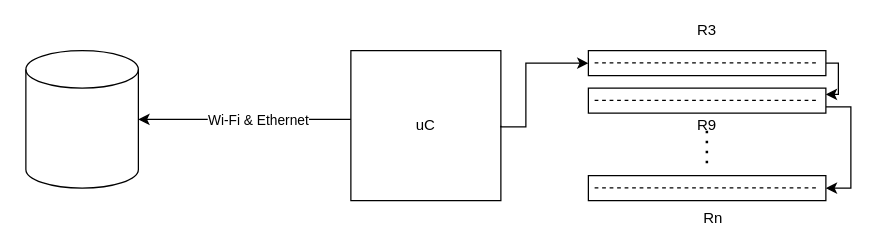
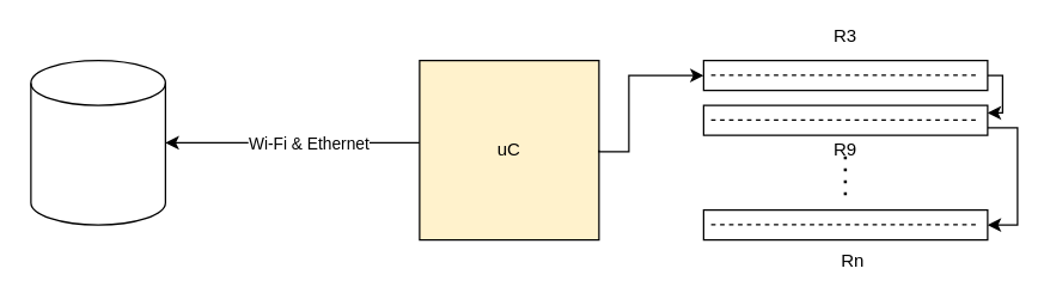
  <mxCell id="0" />
  <mxCell id="1" parent="0" />
  <mxCell id="2" style="edgeStyle=orthogonalEdgeStyle;rounded=0;orthogonalLoop=1;jettySize=auto;html=1;" edge="1" parent="1" source="4" target="18"><mxGeometry relative="1" as="geometry"><Array as="points"><mxPoint x="240" y="95" /><mxPoint x="240" y="95" /></Array></mxGeometry></mxCell>
  <mxCell id="3" value="Wi-Fi &amp;amp; Ethernet" style="edgeLabel;html=1;align=center;verticalAlign=middle;resizable=0;points=[];" vertex="1" connectable="0" parent="2"><mxGeometry x="-0.115" relative="1" as="geometry"><mxPoint as="offset" /></mxGeometry></mxCell>
- <mxCell id="4" value="uC" style="whiteSpace=wrap;html=1;aspect=fixed;" parent="1" vertex="1"><mxGeometry x="280" y="40" width="120" height="120" as="geometry" /></mxCell>
+ <mxCell id="4" value="uC" style="whiteSpace=wrap;html=1;aspect=fixed;fillColor=#fff2cc;" parent="1" vertex="1"><mxGeometry x="280" y="40" width="120" height="120" as="geometry" /></mxCell>
  <mxCell id="5" value="" style="edgeStyle=orthogonalEdgeStyle;rounded=0;orthogonalLoop=1;jettySize=auto;html=1;entryX=0.5;entryY=1;entryDx=0;entryDy=0;" edge="1" parent="1" target="7"><mxGeometry relative="1" as="geometry"><mxPoint x="400" y="100" as="sourcePoint" /><Array as="points"><mxPoint x="400" y="101" /><mxPoint x="420" y="101" /><mxPoint x="420" y="50" /></Array></mxGeometry></mxCell>
  <mxCell id="6" style="edgeStyle=orthogonalEdgeStyle;rounded=0;orthogonalLoop=1;jettySize=auto;html=1;entryX=0.25;entryY=0;entryDx=0;entryDy=0;" edge="1" parent="1" source="7" target="10"><mxGeometry relative="1" as="geometry"><Array as="points"><mxPoint x="670" y="50" /><mxPoint x="670" y="75" /></Array></mxGeometry></mxCell>
  <mxCell id="7" value="" style="rounded=0;whiteSpace=wrap;html=1;direction=south;" parent="1" vertex="1"><mxGeometry x="470" y="40" width="190" height="20" as="geometry" /></mxCell>
  <mxCell id="8" value="" style="endArrow=none;dashed=1;html=1;rounded=0;" edge="1" parent="1"><mxGeometry width="50" height="50" relative="1" as="geometry"><mxPoint x="475" y="49.8" as="sourcePoint" /><mxPoint x="655" y="49.8" as="targetPoint" /></mxGeometry></mxCell>
  <mxCell id="9" style="edgeStyle=orthogonalEdgeStyle;rounded=0;orthogonalLoop=1;jettySize=auto;html=1;exitX=0.75;exitY=0;exitDx=0;exitDy=0;entryX=0.5;entryY=0;entryDx=0;entryDy=0;" edge="1" parent="1" source="10" target="12"><mxGeometry relative="1" as="geometry"><Array as="points"><mxPoint x="680" y="85" /><mxPoint x="680" y="150" /></Array></mxGeometry></mxCell>
  <mxCell id="10" value="" style="rounded=0;whiteSpace=wrap;html=1;direction=south;" vertex="1" parent="1"><mxGeometry x="470" y="70" width="190" height="20" as="geometry" /></mxCell>
  <mxCell id="11" value="" style="endArrow=none;dashed=1;html=1;rounded=0;" edge="1" parent="1"><mxGeometry width="50" height="50" relative="1" as="geometry"><mxPoint x="475" y="79.8" as="sourcePoint" /><mxPoint x="655" y="79.8" as="targetPoint" /></mxGeometry></mxCell>
  <mxCell id="12" value="" style="rounded=0;whiteSpace=wrap;html=1;direction=south;" vertex="1" parent="1"><mxGeometry x="470" y="140" width="190" height="20" as="geometry" /></mxCell>
  <mxCell id="13" value="" style="endArrow=none;dashed=1;html=1;rounded=0;" edge="1" parent="1"><mxGeometry width="50" height="50" relative="1" as="geometry"><mxPoint x="475" y="149.8" as="sourcePoint" /><mxPoint x="655" y="149.8" as="targetPoint" /></mxGeometry></mxCell>
  <mxCell id="14" value="" style="endArrow=none;dashed=1;html=1;dashPattern=1 3;strokeWidth=2;rounded=0;" edge="1" parent="1"><mxGeometry width="50" height="50" relative="1" as="geometry"><mxPoint x="564.8" y="130" as="sourcePoint" /><mxPoint x="564.8" y="100" as="targetPoint" /></mxGeometry></mxCell>
  <mxCell id="15" value="R3" style="text;html=1;align=center;verticalAlign=middle;whiteSpace=wrap;rounded=0;" vertex="1" parent="1"><mxGeometry x="555" y="20" width="20" height="7.5" as="geometry" /></mxCell>
  <mxCell id="16" value="R9" style="text;html=1;align=center;verticalAlign=middle;whiteSpace=wrap;rounded=0;" vertex="1" parent="1"><mxGeometry x="555" y="96.25" width="20" height="7.5" as="geometry" /></mxCell>
  <mxCell id="17" value="Rn" style="text;html=1;align=center;verticalAlign=middle;whiteSpace=wrap;rounded=0;" vertex="1" parent="1"><mxGeometry x="560" y="170" width="20" height="7.5" as="geometry" /></mxCell>
  <mxCell id="18" value="" style="shape=cylinder3;whiteSpace=wrap;html=1;boundedLbl=1;backgroundOutline=1;size=15;" vertex="1" parent="1"><mxGeometry x="20" y="40" width="90" height="110" as="geometry" /></mxCell>
